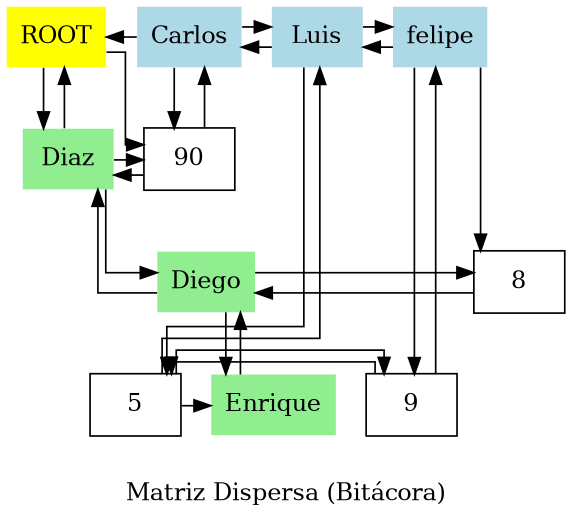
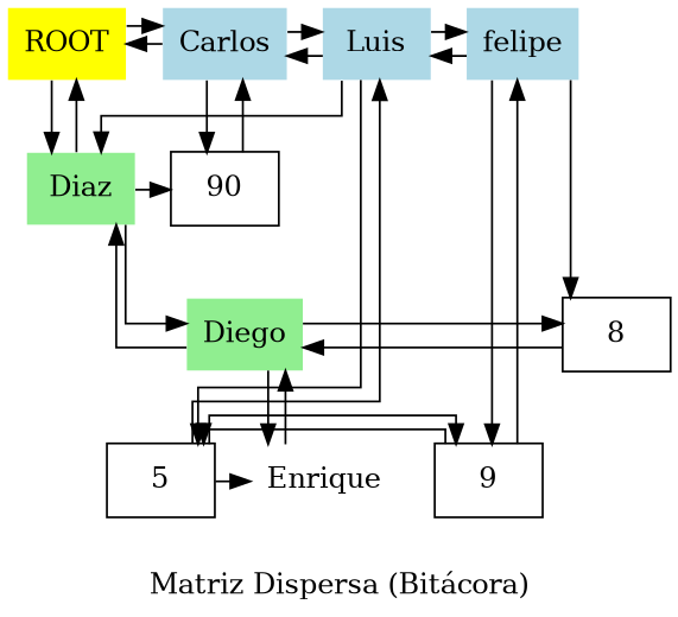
  digraph {
    label="Matriz Dispersa (Bitácora)"
    rankdir=TB
    splines=ortho
    node [fillcolor=white shape=plaintext style=filled]
    edge [color=black]
    n1 [fillcolor=yellow label=ROOT]
    n2 [fillcolor=lightblue label=Carlos]
    n3 [fillcolor=lightblue label=Luis]
    n4 [fillcolor=lightblue label=felipe]
    n5 [fillcolor=lightgreen label=Diaz]
    n6 [label=90 shape=record]
    n7 [fillcolor=lightgreen label=Diego]
    n8 [label=8 shape=record]
-   n9 [fillcolor=lightgreen label=Enrique]
+   n9 [label=Enrique]
    n10 [label=5 shape=record]
    n11 [label=9 shape=record]
    subgraph sub_1 {
      rank=same
      n1
      n2
      n3
      n4
    }
    subgraph sub_2 {
      rank=same
      n5
      n6
    }
    subgraph sub_3 {
      rank=same
      n7
      n8
    }
    subgraph sub_4 {
      rank=same
      n9
      n10
    }
    subgraph sub_5 {
      rank=same
      n9
      n11
    }
-   n1 -> n6
+   n1 -> n2
    n1 -> n5
    n2 -> n1
    n2 -> n3
    n2 -> n6
    n3 -> n2
    n3 -> n4
    n3 -> n10
    n4 -> n3
    n4 -> n8
    n4 -> n11
    n5 -> n1
    n5 -> n6
    n5 -> n7
    n6 -> n2
-   n6 -> n5
+   n3 -> n5
    n7 -> n5
    n7 -> n8
    n7 -> n9
    n8 -> n7
    n9 -> n7
    n10 -> n3
    n10 -> n9
    n10 -> n11
    n11 -> n4
    n11 -> n10
  }
